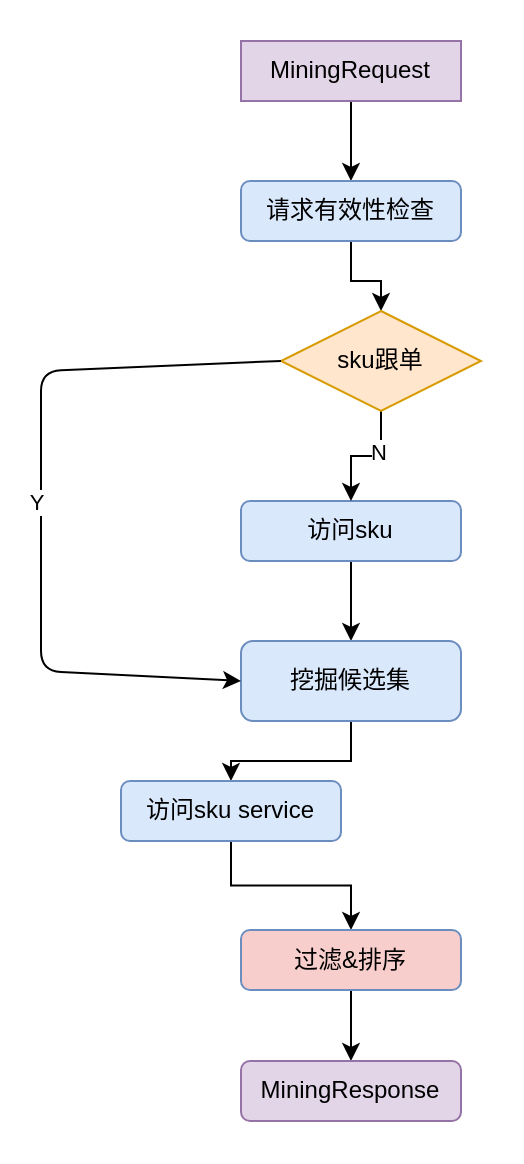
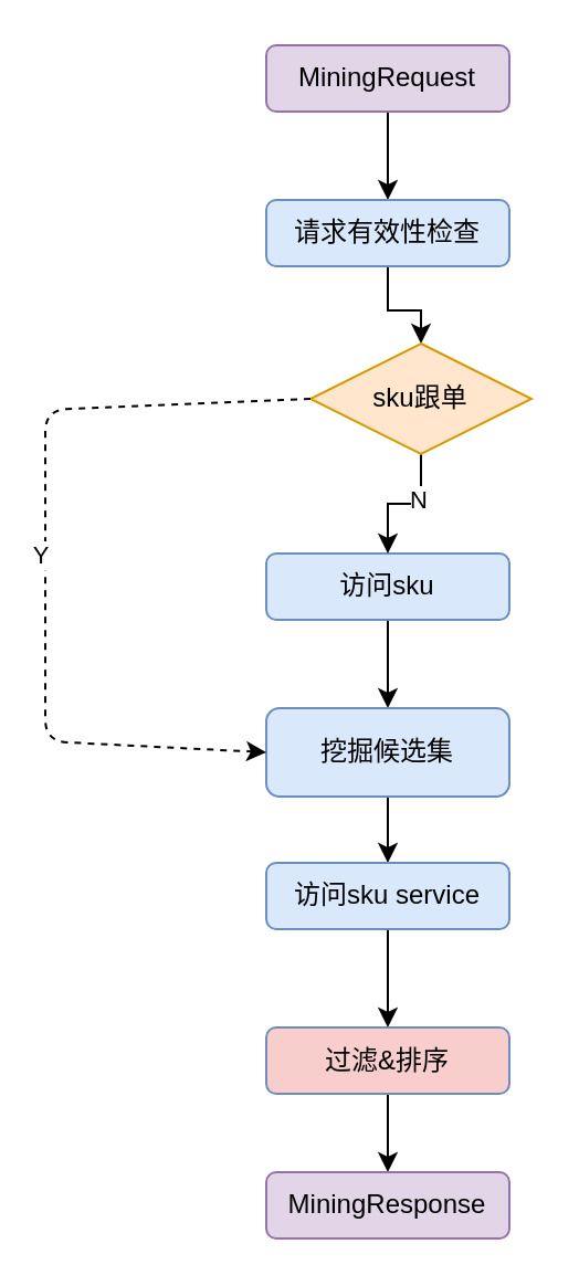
  <mxCell id="0" />
  <mxCell id="1" parent="0" />
  <mxCell id="2" value="" style="edgeStyle=orthogonalEdgeStyle;rounded=0;orthogonalLoop=1;jettySize=auto;html=1;entryX=0.5;entryY=0;entryDx=0;entryDy=0;" edge="1" parent="1" source="3" target="5"><mxGeometry relative="1" as="geometry" /></mxCell>
- <mxCell id="3" value="MiningRequest" style="whiteSpace=wrap;html=1;fillColor=#e1d5e7;strokeColor=#9673a6;rounded=0;" vertex="1" parent="1"><mxGeometry x="120" y="20" width="110" height="30" as="geometry" /></mxCell>
+ <mxCell id="3" value="MiningRequest" style="rounded=1;whiteSpace=wrap;html=1;fillColor=#e1d5e7;strokeColor=#9673a6;" vertex="1" parent="1"><mxGeometry x="120" y="20" width="110" height="30" as="geometry" /></mxCell>
  <mxCell id="4" value="" style="edgeStyle=orthogonalEdgeStyle;rounded=0;orthogonalLoop=1;jettySize=auto;html=1;" edge="1" parent="1" source="5" target="10"><mxGeometry relative="1" as="geometry" /></mxCell>
  <mxCell id="5" value="请求有效性检查" style="rounded=1;whiteSpace=wrap;html=1;fillColor=#dae8fc;strokeColor=#6c8ebf;" vertex="1" parent="1"><mxGeometry x="120" y="90" width="110" height="30" as="geometry" /></mxCell>
  <mxCell id="6" value="" style="edgeStyle=orthogonalEdgeStyle;rounded=0;orthogonalLoop=1;jettySize=auto;html=1;entryX=0.5;entryY=0;entryDx=0;entryDy=0;" edge="1" parent="1" source="7" target="12"><mxGeometry relative="1" as="geometry" /></mxCell>
  <mxCell id="7" value="访问sku" style="rounded=1;whiteSpace=wrap;html=1;fillColor=#dae8fc;strokeColor=#6c8ebf;" vertex="1" parent="1"><mxGeometry x="120" y="250" width="110" height="30" as="geometry" /></mxCell>
  <mxCell id="8" value="" style="edgeStyle=orthogonalEdgeStyle;rounded=0;orthogonalLoop=1;jettySize=auto;html=1;" edge="1" parent="1" source="10" target="7"><mxGeometry relative="1" as="geometry" /></mxCell>
  <mxCell id="9" value="N" style="edgeLabel;html=1;align=center;verticalAlign=middle;resizable=0;points=[];" vertex="1" connectable="0" parent="8"><mxGeometry x="-0.2" y="-2" relative="1" as="geometry"><mxPoint as="offset" /></mxGeometry></mxCell>
  <mxCell id="10" value="sku跟单" style="rhombus;whiteSpace=wrap;html=1;fillColor=#ffe6cc;strokeColor=#d79b00;" vertex="1" parent="1"><mxGeometry x="140" y="155" width="100" height="50" as="geometry" /></mxCell>
  <mxCell id="11" value="" style="edgeStyle=orthogonalEdgeStyle;rounded=0;orthogonalLoop=1;jettySize=auto;html=1;entryX=0.5;entryY=0;entryDx=0;entryDy=0;" edge="1" parent="1" source="12" target="14"><mxGeometry relative="1" as="geometry" /></mxCell>
  <mxCell id="12" value="挖掘候选集" style="rounded=1;whiteSpace=wrap;html=1;fillColor=#dae8fc;strokeColor=#6c8ebf;" vertex="1" parent="1"><mxGeometry x="120" y="320" width="110" height="40" as="geometry" /></mxCell>
  <mxCell id="13" value="" style="edgeStyle=orthogonalEdgeStyle;rounded=0;orthogonalLoop=1;jettySize=auto;html=1;entryX=0.5;entryY=0;entryDx=0;entryDy=0;" edge="1" parent="1" source="14" target="16"><mxGeometry relative="1" as="geometry" /></mxCell>
- <mxCell id="14" value="访问sku service" style="rounded=1;whiteSpace=wrap;html=1;fillColor=#dae8fc;strokeColor=#6c8ebf;" vertex="1" parent="1"><mxGeometry x="60" y="390" width="110" height="30" as="geometry" /></mxCell>
+ <mxCell id="14" value="访问sku service" style="rounded=1;whiteSpace=wrap;html=1;fillColor=#dae8fc;strokeColor=#6c8ebf;" vertex="1" parent="1"><mxGeometry x="120" y="390" width="110" height="30" as="geometry" /></mxCell>
  <mxCell id="15" value="" style="edgeStyle=orthogonalEdgeStyle;rounded=0;orthogonalLoop=1;jettySize=auto;html=1;" edge="1" parent="1" source="16" target="17"><mxGeometry relative="1" as="geometry" /></mxCell>
  <mxCell id="16" value="过滤&amp;amp;排序" style="rounded=1;whiteSpace=wrap;html=1;fillColor=#f8cecc;strokeColor=#6c8ebf;" vertex="1" parent="1"><mxGeometry x="120" y="464.5" width="110" height="30" as="geometry" /></mxCell>
  <mxCell id="17" value="MiningResponse" style="rounded=1;whiteSpace=wrap;html=1;fillColor=#e1d5e7;strokeColor=#9673a6;" vertex="1" parent="1"><mxGeometry x="120" y="530" width="110" height="30" as="geometry" /></mxCell>
- <mxCell id="18" value="" style="endArrow=classic;html=1;exitX=0;exitY=0.5;exitDx=0;exitDy=0;entryX=0;entryY=0.5;entryDx=0;entryDy=0;" edge="1" parent="1" source="10" target="12"><mxGeometry width="50" height="50" relative="1" as="geometry"><mxPoint x="170" y="380" as="sourcePoint" /><mxPoint x="-20" y="360" as="targetPoint" /><Array as="points"><mxPoint x="20" y="185" /><mxPoint x="20" y="335" /></Array></mxGeometry></mxCell>
+ <mxCell id="18" value="" style="endArrow=classic;html=1;exitX=0;exitY=0.5;exitDx=0;exitDy=0;entryX=0;entryY=0.5;entryDx=0;entryDy=0;dashed=1;" edge="1" parent="1" source="10" target="12"><mxGeometry width="50" height="50" relative="1" as="geometry"><mxPoint x="170" y="380" as="sourcePoint" /><mxPoint x="-20" y="360" as="targetPoint" /><Array as="points"><mxPoint x="20" y="185" /><mxPoint x="20" y="335" /></Array></mxGeometry></mxCell>
  <mxCell id="19" value="Y" style="edgeLabel;html=1;align=center;verticalAlign=middle;resizable=0;points=[];" vertex="1" connectable="0" parent="18"><mxGeometry x="0.003" y="-3" relative="1" as="geometry"><mxPoint as="offset" /></mxGeometry></mxCell>
